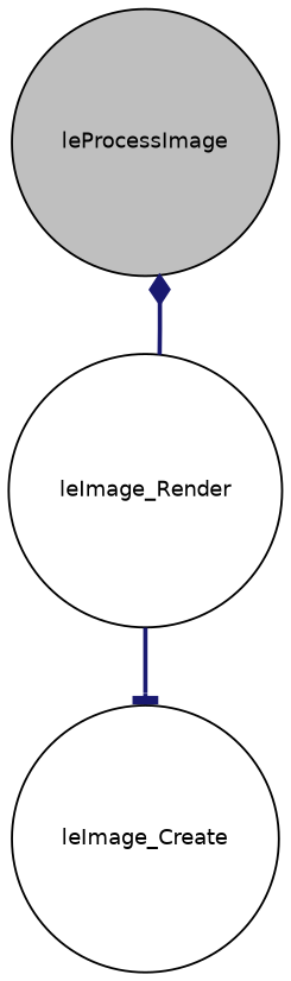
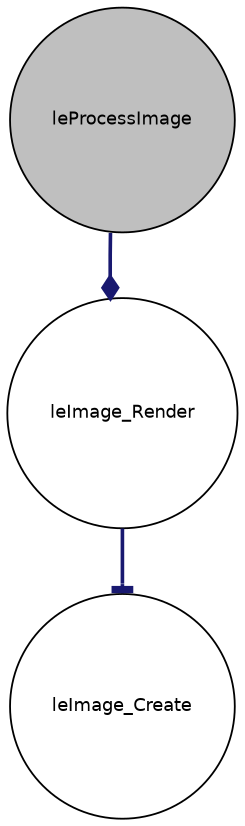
  digraph {
    fontname="DejaVu Sans"
    rankdir=TB
    node [color=black fillcolor=white fontname="DejaVu Sans" fontsize=10 shape=circle style=filled]
    edge [color=midnightblue fontname="DejaVu Sans" fontsize=10 labelfontname=Helvetica labelfontsize=10 style=bold]
    n1 [fillcolor=grey75 fontcolor=black height=0.2 label=leProcessImage width=0.4]
    n2 [height=0.2 label=leImage_Render width=0.4]
    n3 [height=0.2 label=leImage_Create width=0.4]
-   n2 -> n1 [arrowhead=diamond]
+   n1 -> n2 [arrowhead=diamond]
    n2 -> n3 [arrowhead=tee]
  }
